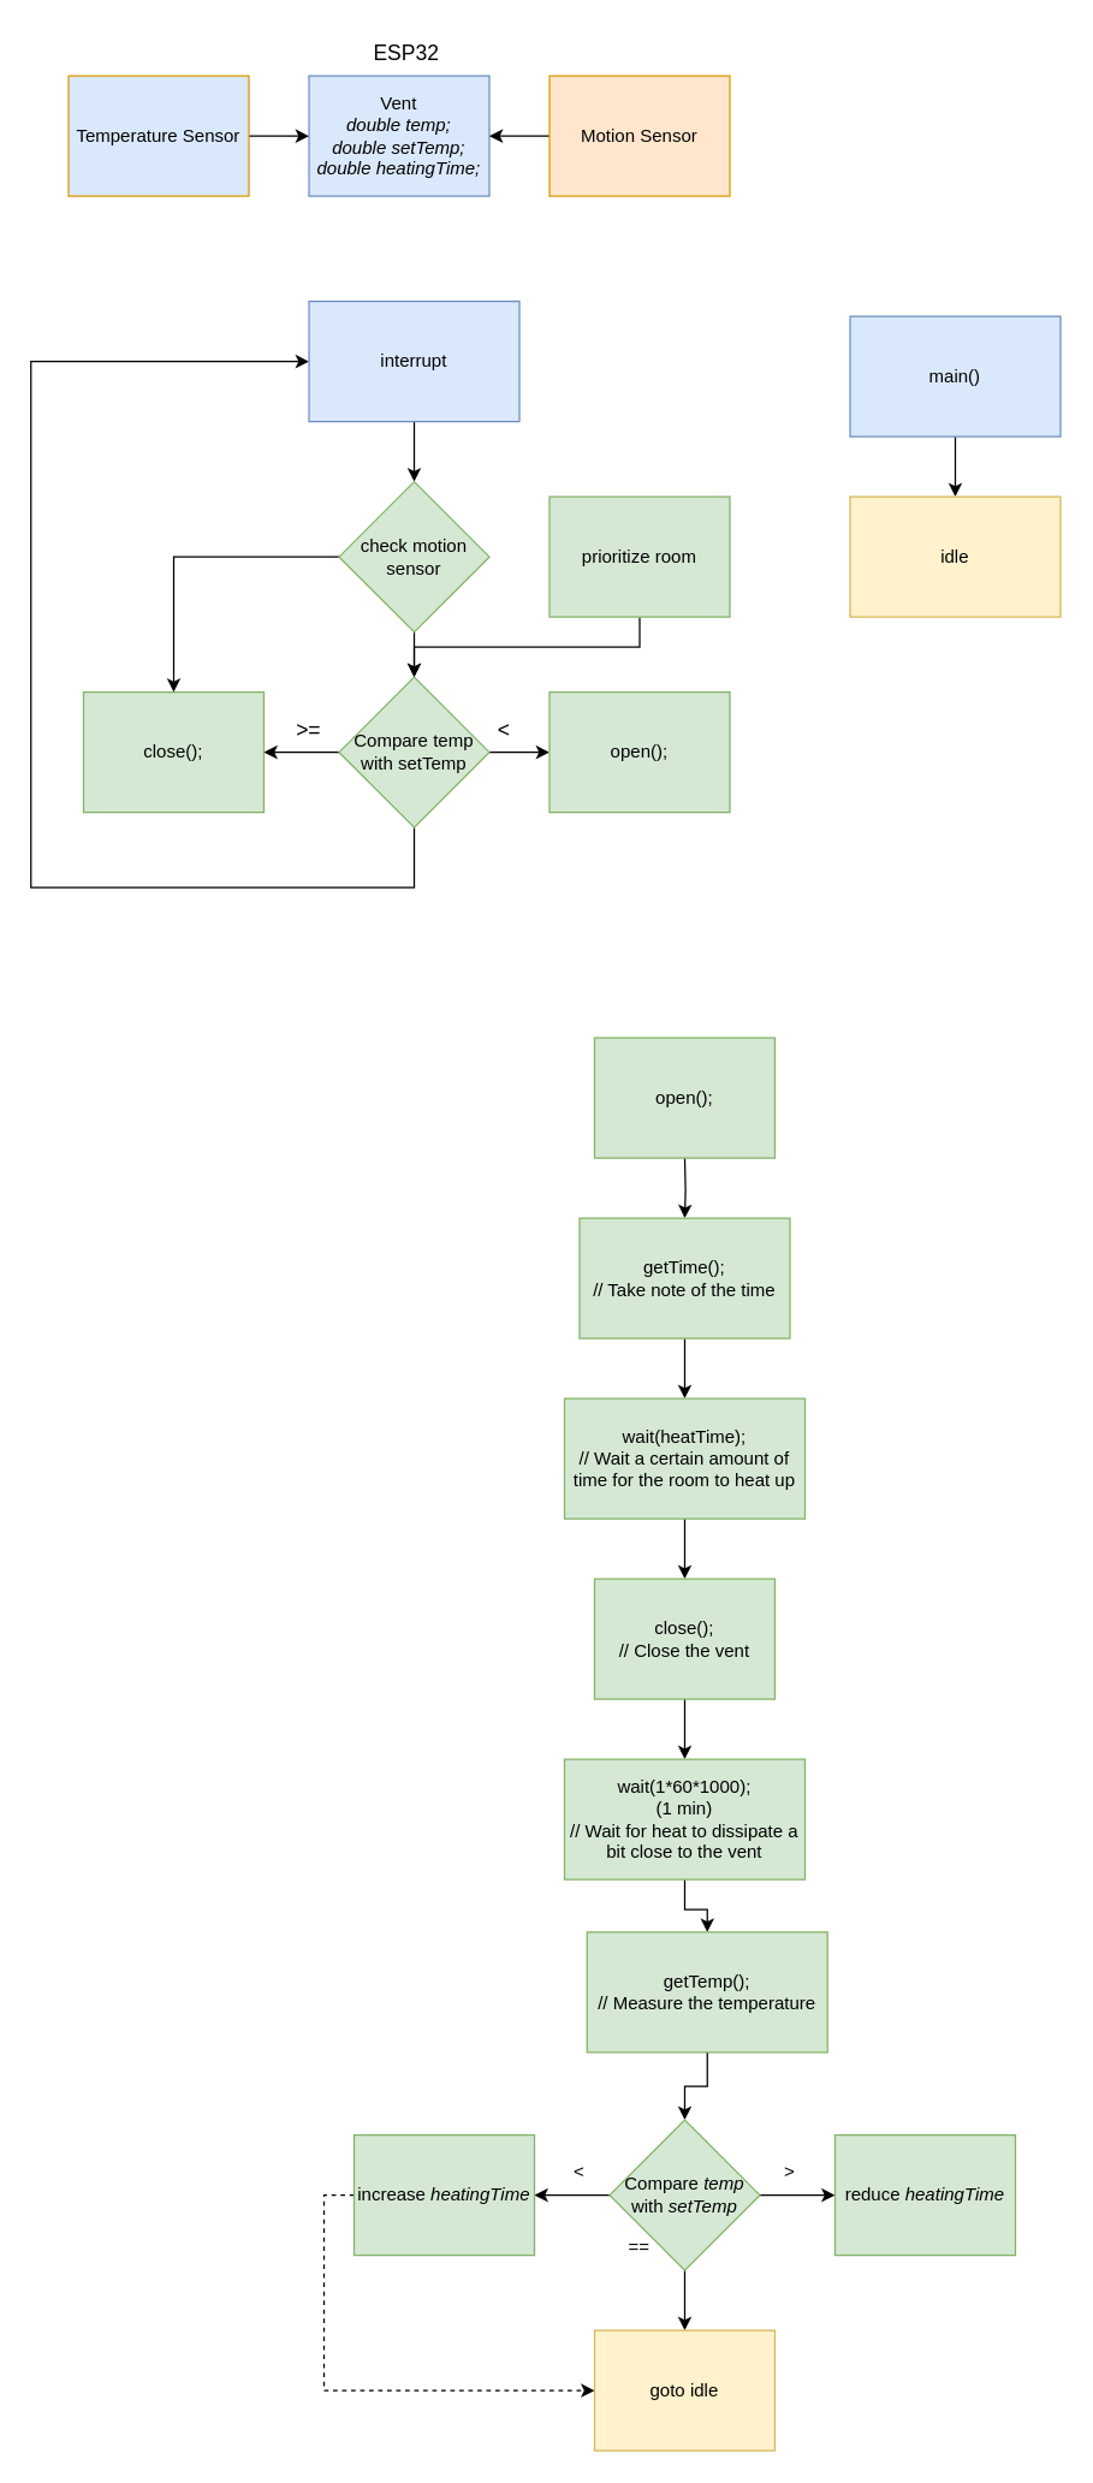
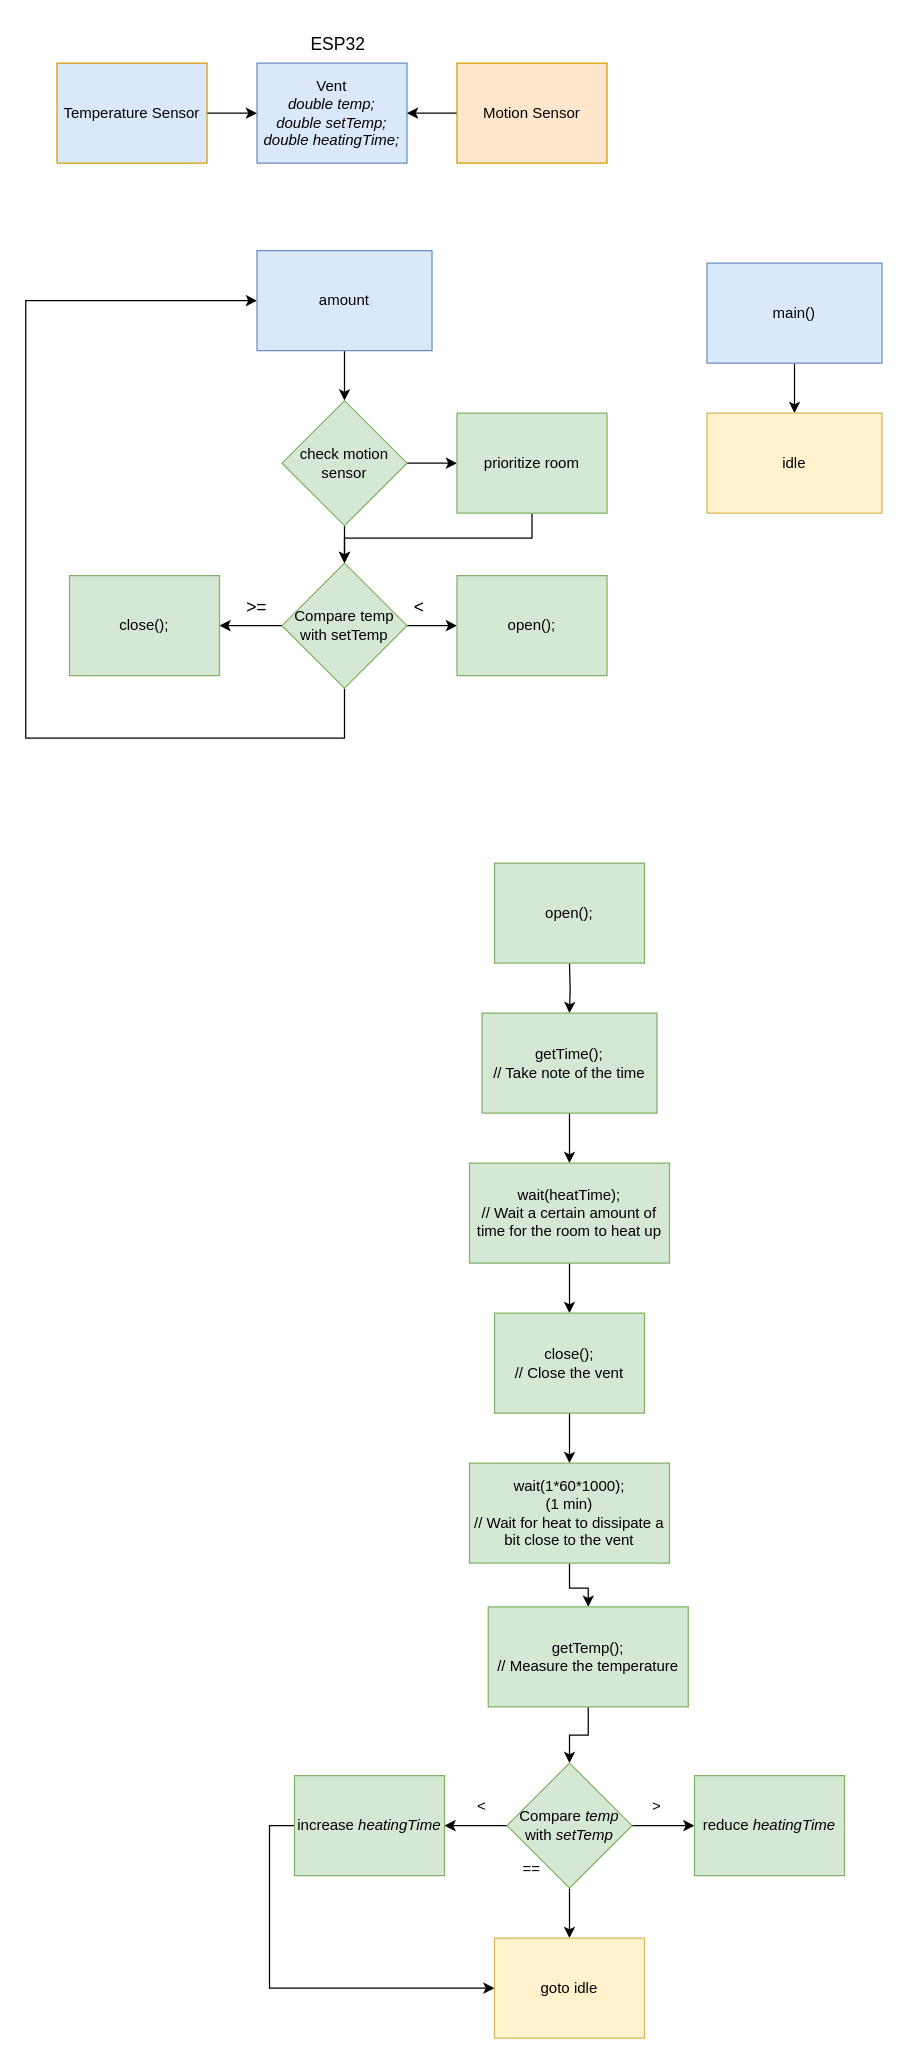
  <mxCell id="0" />
  <mxCell id="1" parent="0" />
  <mxCell id="2" value="&lt;div&gt;Vent&lt;/div&gt;&lt;div&gt;&lt;i&gt;double temp;&lt;/i&gt;&lt;/div&gt;&lt;div&gt;&lt;i&gt;double setTemp;&lt;br&gt;&lt;/i&gt;&lt;/div&gt;&lt;div&gt;&lt;i&gt;double heatingTime;&lt;/i&gt;&lt;br&gt;&lt;/div&gt;" style="rounded=0;whiteSpace=wrap;html=1;fillColor=#dae8fc;strokeColor=#6c8ebf;" vertex="1" parent="1"><mxGeometry x="205" y="50" width="120" height="80" as="geometry" /></mxCell>
  <mxCell id="3" value="ESP32" style="text;html=1;strokeColor=none;fillColor=none;align=center;verticalAlign=middle;whiteSpace=wrap;rounded=0;fontSize=14;" vertex="1" parent="1"><mxGeometry x="240" y="20" width="60" height="30" as="geometry" /></mxCell>
  <mxCell id="4" style="edgeStyle=orthogonalEdgeStyle;rounded=0;orthogonalLoop=1;jettySize=auto;html=1;entryX=0;entryY=0.5;entryDx=0;entryDy=0;" edge="1" parent="1" source="5" target="2"><mxGeometry relative="1" as="geometry" /></mxCell>
  <mxCell id="5" value="Temperature Sensor" style="rounded=0;whiteSpace=wrap;html=1;fillColor=#dae8fc;strokeColor=#d79b00;" vertex="1" parent="1"><mxGeometry x="45" y="50" width="120" height="80" as="geometry" /></mxCell>
  <mxCell id="6" style="edgeStyle=orthogonalEdgeStyle;rounded=0;orthogonalLoop=1;jettySize=auto;html=1;entryX=1;entryY=0.5;entryDx=0;entryDy=0;" edge="1" parent="1" source="7" target="2"><mxGeometry relative="1" as="geometry" /></mxCell>
  <mxCell id="7" value="Motion Sensor" style="rounded=0;whiteSpace=wrap;html=1;fillColor=#ffe6cc;strokeColor=#d79b00;" vertex="1" parent="1"><mxGeometry x="365" y="50" width="120" height="80" as="geometry" /></mxCell>
  <mxCell id="8" value="" style="edgeStyle=orthogonalEdgeStyle;rounded=0;orthogonalLoop=1;jettySize=auto;html=1;" edge="1" parent="1" source="11" target="14"><mxGeometry relative="1" as="geometry" /></mxCell>
  <mxCell id="9" style="edgeStyle=orthogonalEdgeStyle;rounded=0;orthogonalLoop=1;jettySize=auto;html=1;exitX=0.5;exitY=1;exitDx=0;exitDy=0;fontSize=12;entryX=0;entryY=0.5;entryDx=0;entryDy=0;" edge="1" parent="1" source="11" target="39"><mxGeometry relative="1" as="geometry"><mxPoint x="20" y="240" as="targetPoint" /><Array as="points"><mxPoint x="275" y="590" /><mxPoint x="20" y="590" /><mxPoint x="20" y="240" /></Array></mxGeometry></mxCell>
  <mxCell id="10" style="edgeStyle=orthogonalEdgeStyle;rounded=0;orthogonalLoop=1;jettySize=auto;html=1;exitX=1;exitY=0.5;exitDx=0;exitDy=0;entryX=0;entryY=0.5;entryDx=0;entryDy=0;fontSize=12;" edge="1" parent="1" source="11" target="40"><mxGeometry relative="1" as="geometry" /></mxCell>
  <mxCell id="11" value="Compare temp with setTemp" style="rhombus;whiteSpace=wrap;html=1;rounded=0;fillColor=#d5e8d4;strokeColor=#82b366;" vertex="1" parent="1"><mxGeometry x="225" y="450" width="100" height="100" as="geometry" /></mxCell>
  <mxCell id="12" value="" style="edgeStyle=orthogonalEdgeStyle;rounded=0;orthogonalLoop=1;jettySize=auto;html=1;fontSize=12;" edge="1" parent="1" target="18"><mxGeometry relative="1" as="geometry"><mxPoint x="455" y="770" as="sourcePoint" /></mxGeometry></mxCell>
  <mxCell id="13" value="open();" style="whiteSpace=wrap;html=1;fillColor=#d5e8d4;strokeColor=#82b366;rounded=0;" vertex="1" parent="1"><mxGeometry x="395" y="690" width="120" height="80" as="geometry" /></mxCell>
  <mxCell id="14" value="close();" style="whiteSpace=wrap;html=1;fillColor=#d5e8d4;strokeColor=#82b366;rounded=0;" vertex="1" parent="1"><mxGeometry x="55" y="460" width="120" height="80" as="geometry" /></mxCell>
  <mxCell id="15" value="&amp;gt;=" style="text;html=1;strokeColor=none;fillColor=none;align=center;verticalAlign=middle;whiteSpace=wrap;rounded=0;fontSize=14;" vertex="1" parent="1"><mxGeometry x="175" y="470" width="60" height="30" as="geometry" /></mxCell>
  <mxCell id="16" value="&amp;lt;" style="text;html=1;strokeColor=none;fillColor=none;align=center;verticalAlign=middle;whiteSpace=wrap;rounded=0;fontSize=14;" vertex="1" parent="1"><mxGeometry x="305" y="470" width="60" height="30" as="geometry" /></mxCell>
  <mxCell id="17" value="" style="edgeStyle=orthogonalEdgeStyle;rounded=0;orthogonalLoop=1;jettySize=auto;html=1;fontSize=12;" edge="1" parent="1" source="18" target="20"><mxGeometry relative="1" as="geometry" /></mxCell>
  <mxCell id="18" value="getTime();&lt;br&gt;// Take note of the time" style="whiteSpace=wrap;html=1;fillColor=#d5e8d4;strokeColor=#82b366;rounded=0;" vertex="1" parent="1"><mxGeometry x="385" y="810" width="140" height="80" as="geometry" /></mxCell>
  <mxCell id="19" value="" style="edgeStyle=orthogonalEdgeStyle;rounded=0;orthogonalLoop=1;jettySize=auto;html=1;fontSize=12;" edge="1" parent="1" source="20" target="22"><mxGeometry relative="1" as="geometry" /></mxCell>
  <mxCell id="20" value="wait(heatTime);&lt;br&gt;// Wait a certain amount of time for the room to heat up" style="whiteSpace=wrap;html=1;fillColor=#d5e8d4;strokeColor=#82b366;rounded=0;" vertex="1" parent="1"><mxGeometry x="375" y="930" width="160" height="80" as="geometry" /></mxCell>
  <mxCell id="21" value="" style="edgeStyle=orthogonalEdgeStyle;rounded=0;orthogonalLoop=1;jettySize=auto;html=1;fontSize=12;" edge="1" parent="1" source="22" target="24"><mxGeometry relative="1" as="geometry" /></mxCell>
  <mxCell id="22" value="&lt;div&gt;close();&lt;/div&gt;&lt;div&gt;// Close the vent&lt;br&gt;&lt;/div&gt;" style="whiteSpace=wrap;html=1;fillColor=#d5e8d4;strokeColor=#82b366;rounded=0;" vertex="1" parent="1"><mxGeometry x="395" y="1050" width="120" height="80" as="geometry" /></mxCell>
  <mxCell id="23" value="" style="edgeStyle=orthogonalEdgeStyle;rounded=0;orthogonalLoop=1;jettySize=auto;html=1;fontSize=12;" edge="1" parent="1" source="24" target="26"><mxGeometry relative="1" as="geometry" /></mxCell>
  <mxCell id="24" value="&lt;div&gt;wait(1*60*1000);&lt;/div&gt;&lt;div&gt;(1 min)&lt;/div&gt;&lt;div&gt;// Wait for heat to dissipate a bit close to the vent&lt;br&gt;&lt;/div&gt;" style="whiteSpace=wrap;html=1;fillColor=#d5e8d4;strokeColor=#82b366;rounded=0;align=center;" vertex="1" parent="1"><mxGeometry x="375" y="1170" width="160" height="80" as="geometry" /></mxCell>
  <mxCell id="25" value="" style="edgeStyle=orthogonalEdgeStyle;rounded=0;orthogonalLoop=1;jettySize=auto;html=1;fontSize=12;entryX=0.5;entryY=0;entryDx=0;entryDy=0;" edge="1" parent="1" source="26" target="30"><mxGeometry relative="1" as="geometry"><mxPoint x="455" y="1430" as="targetPoint" /></mxGeometry></mxCell>
  <mxCell id="26" value="&lt;div&gt;getTemp();&lt;/div&gt;&lt;div&gt;// Measure the temperature&lt;br&gt;&lt;/div&gt;" style="whiteSpace=wrap;html=1;fillColor=#d5e8d4;strokeColor=#82b366;rounded=0;align=center;" vertex="1" parent="1"><mxGeometry x="390" y="1285" width="160" height="80" as="geometry" /></mxCell>
  <mxCell id="27" value="" style="edgeStyle=orthogonalEdgeStyle;rounded=0;orthogonalLoop=1;jettySize=auto;html=1;fontSize=12;" edge="1" parent="1" source="30"><mxGeometry relative="1" as="geometry"><mxPoint x="355" y="1460" as="targetPoint" /></mxGeometry></mxCell>
  <mxCell id="28" style="edgeStyle=orthogonalEdgeStyle;rounded=0;orthogonalLoop=1;jettySize=auto;html=1;exitX=1;exitY=0.5;exitDx=0;exitDy=0;fontSize=12;" edge="1" parent="1" source="30"><mxGeometry relative="1" as="geometry"><mxPoint x="555" y="1460" as="targetPoint" /></mxGeometry></mxCell>
  <mxCell id="29" style="edgeStyle=orthogonalEdgeStyle;rounded=0;orthogonalLoop=1;jettySize=auto;html=1;exitX=0.5;exitY=1;exitDx=0;exitDy=0;fontSize=12;entryX=0.5;entryY=0;entryDx=0;entryDy=0;" edge="1" parent="1" source="30" target="36"><mxGeometry relative="1" as="geometry"><mxPoint x="455" y="1540" as="targetPoint" /></mxGeometry></mxCell>
  <mxCell id="30" value="Compare &lt;i&gt;temp&lt;/i&gt; with &lt;i&gt;setTemp&lt;/i&gt;" style="rhombus;whiteSpace=wrap;html=1;rounded=0;fillColor=#d5e8d4;strokeColor=#82b366;" vertex="1" parent="1"><mxGeometry x="405" y="1410" width="100" height="100" as="geometry" /></mxCell>
  <mxCell id="31" value="&amp;lt;" style="text;html=1;strokeColor=none;fillColor=none;align=center;verticalAlign=middle;whiteSpace=wrap;rounded=0;fontSize=12;" vertex="1" parent="1"><mxGeometry x="355" y="1430" width="60" height="30" as="geometry" /></mxCell>
  <mxCell id="32" value="&amp;gt;" style="text;html=1;strokeColor=none;fillColor=none;align=center;verticalAlign=middle;whiteSpace=wrap;rounded=0;fontSize=12;" vertex="1" parent="1"><mxGeometry x="495" y="1430" width="60" height="30" as="geometry" /></mxCell>
  <mxCell id="33" value="reduce &lt;i&gt;heatingTime&lt;/i&gt;" style="whiteSpace=wrap;html=1;fillColor=#d5e8d4;strokeColor=#82b366;rounded=0;" vertex="1" parent="1"><mxGeometry x="555" y="1420" width="120" height="80" as="geometry" /></mxCell>
- <mxCell id="34" style="edgeStyle=orthogonalEdgeStyle;rounded=0;orthogonalLoop=1;jettySize=auto;html=1;exitX=0;exitY=0.5;exitDx=0;exitDy=0;entryX=0;entryY=0.5;entryDx=0;entryDy=0;fontSize=12;dashed=1;" edge="1" parent="1" source="35" target="36"><mxGeometry relative="1" as="geometry" /></mxCell>
+ <mxCell id="34" style="edgeStyle=orthogonalEdgeStyle;rounded=0;orthogonalLoop=1;jettySize=auto;html=1;exitX=0;exitY=0.5;exitDx=0;exitDy=0;entryX=0;entryY=0.5;entryDx=0;entryDy=0;fontSize=12;" edge="1" parent="1" source="35" target="36"><mxGeometry relative="1" as="geometry" /></mxCell>
  <mxCell id="35" value="increase &lt;i&gt;heatingTime&lt;/i&gt;" style="whiteSpace=wrap;html=1;fillColor=#d5e8d4;strokeColor=#82b366;rounded=0;" vertex="1" parent="1"><mxGeometry x="235" y="1420" width="120" height="80" as="geometry" /></mxCell>
  <mxCell id="36" value="goto idle" style="whiteSpace=wrap;html=1;fillColor=#fff2cc;strokeColor=#d6b656;rounded=0;" vertex="1" parent="1"><mxGeometry x="395" y="1550" width="120" height="80" as="geometry" /></mxCell>
  <mxCell id="37" value="==" style="text;html=1;strokeColor=none;fillColor=none;align=center;verticalAlign=middle;whiteSpace=wrap;rounded=0;fontSize=12;" vertex="1" parent="1"><mxGeometry x="395" y="1480" width="60" height="30" as="geometry" /></mxCell>
  <mxCell id="38" style="edgeStyle=orthogonalEdgeStyle;rounded=0;orthogonalLoop=1;jettySize=auto;html=1;exitX=0.5;exitY=1;exitDx=0;exitDy=0;fontSize=12;" edge="1" parent="1" source="39" target="43"><mxGeometry relative="1" as="geometry" /></mxCell>
- <mxCell id="39" value="interrupt" style="whiteSpace=wrap;html=1;fillColor=#dae8fc;strokeColor=#6c8ebf;rounded=0;" vertex="1" parent="1"><mxGeometry x="205" y="200" width="140" height="80" as="geometry" /></mxCell>
+ <mxCell id="39" value="amount" style="whiteSpace=wrap;html=1;fillColor=#dae8fc;strokeColor=#6c8ebf;rounded=0;" vertex="1" parent="1"><mxGeometry x="205" y="200" width="140" height="80" as="geometry" /></mxCell>
  <mxCell id="40" value="open();" style="whiteSpace=wrap;html=1;fillColor=#d5e8d4;strokeColor=#82b366;rounded=0;" vertex="1" parent="1"><mxGeometry x="365" y="460" width="120" height="80" as="geometry" /></mxCell>
  <mxCell id="41" style="edgeStyle=orthogonalEdgeStyle;rounded=0;orthogonalLoop=1;jettySize=auto;html=1;exitX=0.5;exitY=1;exitDx=0;exitDy=0;entryX=0.5;entryY=0;entryDx=0;entryDy=0;fontSize=12;" edge="1" parent="1" source="43" target="11"><mxGeometry relative="1" as="geometry" /></mxCell>
- <mxCell id="42" value="" style="edgeStyle=orthogonalEdgeStyle;rounded=0;orthogonalLoop=1;jettySize=auto;html=1;fontSize=12;" edge="1" parent="1" source="43" target="14"><mxGeometry relative="1" as="geometry" /></mxCell>
+ <mxCell id="42" value="" style="edgeStyle=orthogonalEdgeStyle;rounded=0;orthogonalLoop=1;jettySize=auto;html=1;fontSize=12;" edge="1" parent="1" source="43" target="48"><mxGeometry relative="1" as="geometry" /></mxCell>
  <mxCell id="43" value="check motion sensor" style="rhombus;whiteSpace=wrap;html=1;rounded=0;fillColor=#d5e8d4;strokeColor=#82b366;" vertex="1" parent="1"><mxGeometry x="225" y="320" width="100" height="100" as="geometry" /></mxCell>
  <mxCell id="44" value="" style="edgeStyle=orthogonalEdgeStyle;rounded=0;orthogonalLoop=1;jettySize=auto;html=1;fontSize=12;" edge="1" parent="1" source="45" target="46"><mxGeometry relative="1" as="geometry" /></mxCell>
  <mxCell id="45" value="main()" style="whiteSpace=wrap;html=1;fillColor=#dae8fc;strokeColor=#6c8ebf;rounded=0;" vertex="1" parent="1"><mxGeometry x="565" y="210" width="140" height="80" as="geometry" /></mxCell>
  <mxCell id="46" value="idle" style="whiteSpace=wrap;html=1;fillColor=#fff2cc;strokeColor=#d6b656;rounded=0;" vertex="1" parent="1"><mxGeometry x="565" y="330" width="140" height="80" as="geometry" /></mxCell>
  <mxCell id="47" style="edgeStyle=orthogonalEdgeStyle;rounded=0;orthogonalLoop=1;jettySize=auto;html=1;exitX=0.5;exitY=1;exitDx=0;exitDy=0;fontSize=12;" edge="1" parent="1" source="48" target="11"><mxGeometry relative="1" as="geometry" /></mxCell>
  <mxCell id="48" value="&lt;div&gt;prioritize room&lt;/div&gt;" style="whiteSpace=wrap;html=1;fillColor=#d5e8d4;strokeColor=#82b366;rounded=0;" vertex="1" parent="1"><mxGeometry x="365" y="330" width="120" height="80" as="geometry" /></mxCell>
